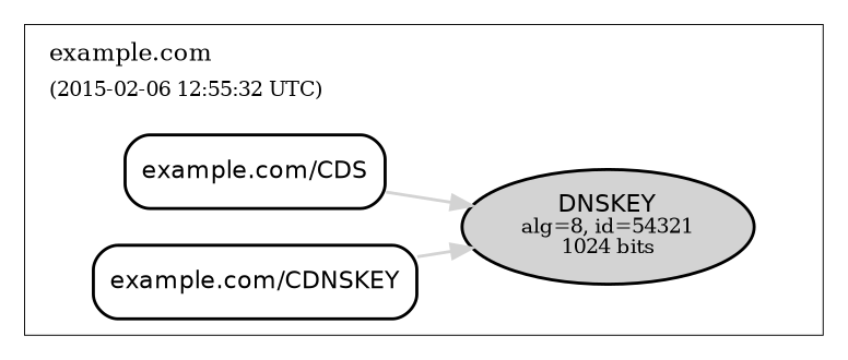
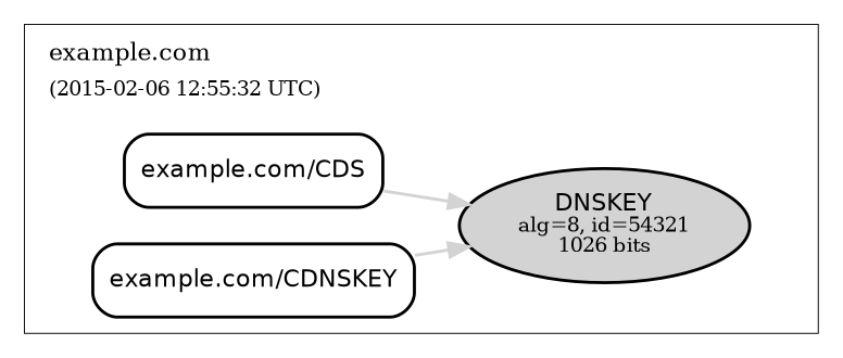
  digraph {
    compound=true
    rankdir=LR
    ranksep=0.3
    node [penwidth=1.5 shape=point style=invis color="#000000"]
    edge [penwidth=1.5 style=invis]
    "cluster_example.com_top" [color=""]
    "cluster_example.com_bottom" [color=""]
-   n3 [fillcolor=lightgray label=<<FONT POINT-SIZE="12" FACE="Helvetica">DNSKEY</FONT><BR/><FONT POINT-SIZE="10">alg=8, id=54321<BR/>1024 bits</FONT>> shape=ellipse style=filled]
+   n3 [fillcolor=lightgray label=<<FONT POINT-SIZE="12" FACE="Helvetica">DNSKEY</FONT><BR/><FONT POINT-SIZE="10">alg=8, id=54321<BR/>1026 bits</FONT>> shape=ellipse style=filled]
    n4 [fillcolor="#ffffff" label=<<FONT POINT-SIZE="12" FACE="Helvetica">example.com/CDNSKEY</FONT>> shape=rectangle style="rounded,filled"]
    n5 [fillcolor="#ffffff" label=<<FONT POINT-SIZE="12" FACE="Helvetica">example.com/CDS</FONT>> shape=rectangle style="rounded,filled"]
    subgraph cluster_1 {
      label=<<TABLE BORDER="0"><TR><TD ALIGN="LEFT"><FONT POINT-SIZE="12">example.com</FONT></TD></TR><TR><TD ALIGN="LEFT"><FONT POINT-SIZE="10">(2015-02-06 12:55:32 UTC)</FONT></TD></TR></TABLE>>
      labeljust=l
      penwidth=0.5
      "cluster_example.com_top"
      "cluster_example.com_bottom"
      n3
      n4
      n5
    }
    "cluster_example.com_bottom" -> n4
    "cluster_example.com_bottom" -> n5
    n3 -> "cluster_example.com_top"
    n4 -> n3 [color=lightgray style=solid]
    n5 -> n3 [color=lightgray style=solid]
  }
